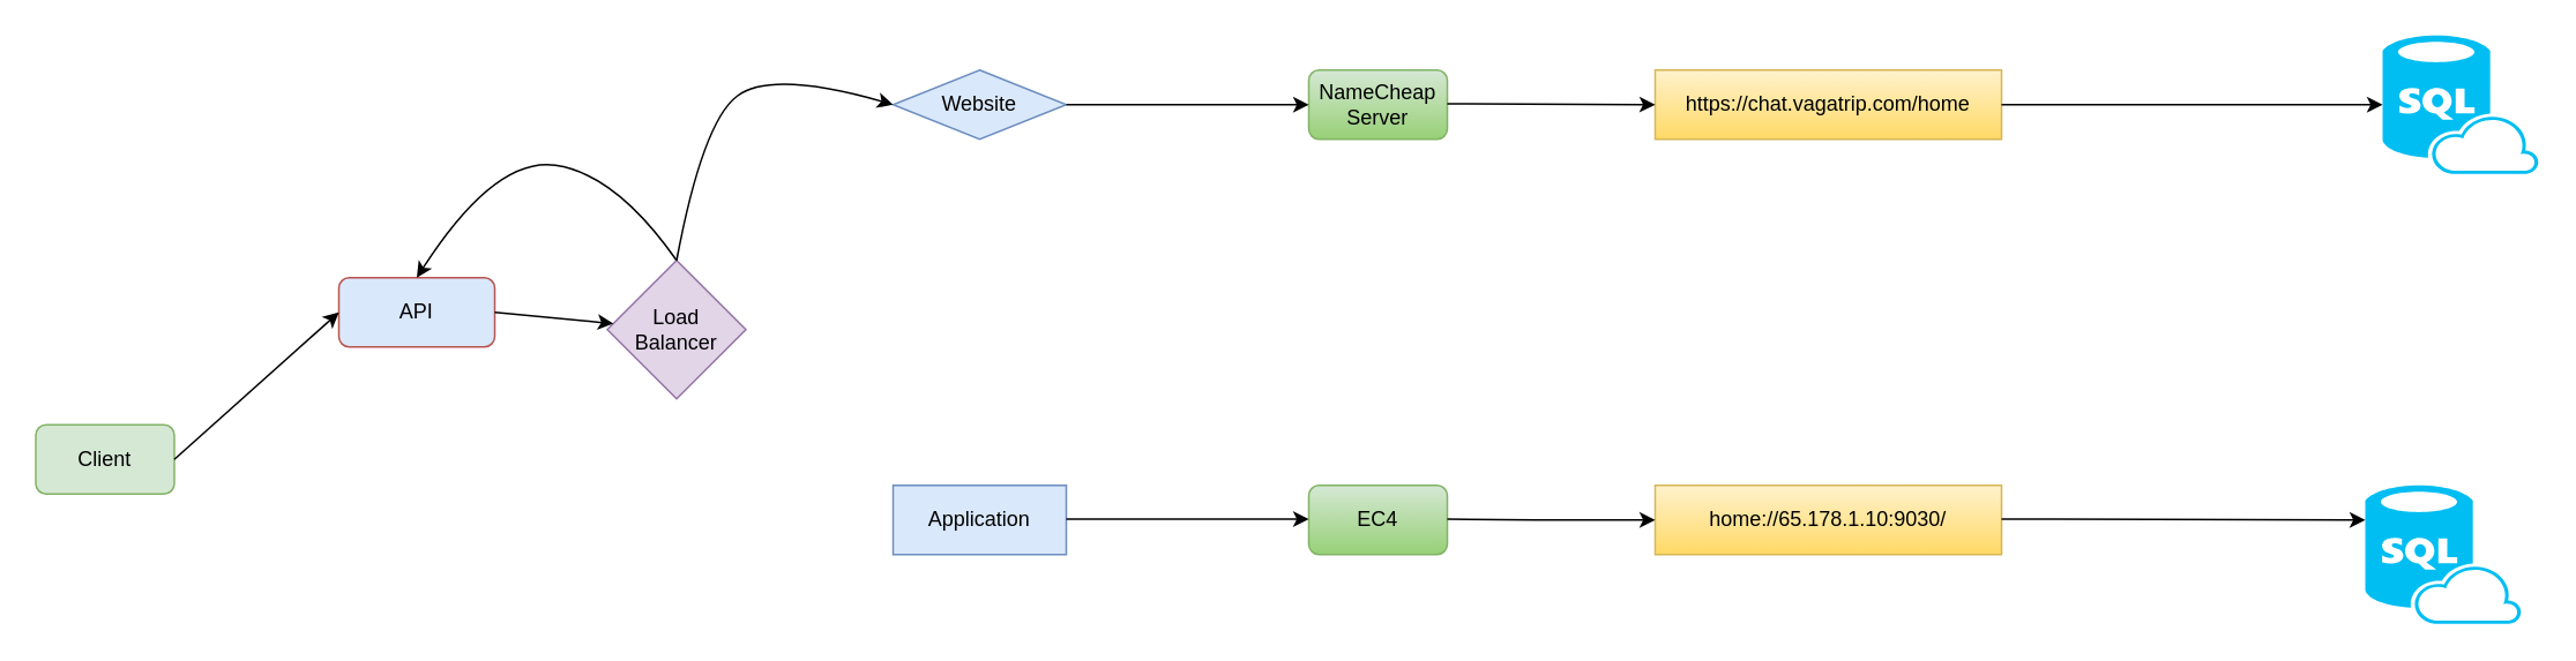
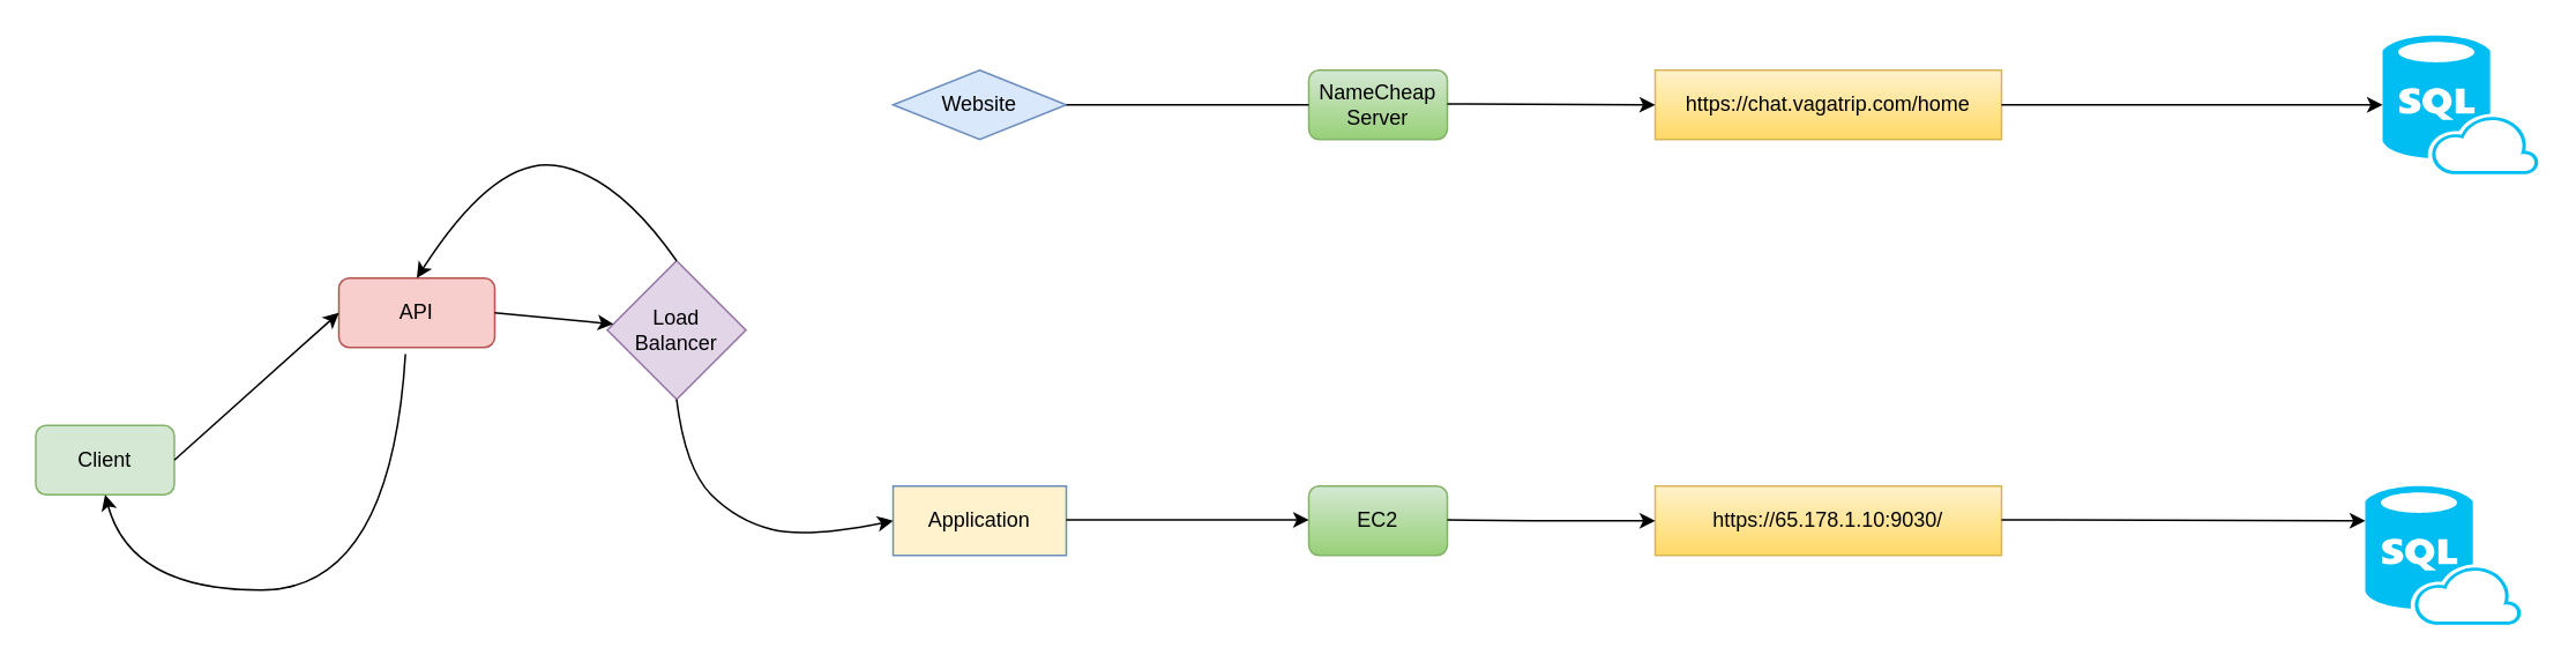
  <mxCell id="0" />
  <mxCell id="1" parent="0" />
  <mxCell id="2" value="Client" style="rounded=1;whiteSpace=wrap;html=1;fillColor=#d5e8d4;strokeColor=#82b366;" vertex="1" parent="1"><mxGeometry x="20" y="245" width="80" height="40" as="geometry" /></mxCell>
- <mxCell id="3" value="API" style="rounded=1;whiteSpace=wrap;html=1;fillColor=#dae8fc;strokeColor=#b85450;" vertex="1" parent="1"><mxGeometry x="195" y="160" width="90" height="40" as="geometry" /></mxCell>
+ <mxCell id="3" value="API" style="rounded=1;whiteSpace=wrap;html=1;fillColor=#f8cecc;strokeColor=#b85450;" vertex="1" parent="1"><mxGeometry x="195" y="160" width="90" height="40" as="geometry" /></mxCell>
  <mxCell id="4" value="Load&lt;br&gt;Balancer" style="rhombus;whiteSpace=wrap;html=1;fillColor=#e1d5e7;strokeColor=#9673a6;" vertex="1" parent="1"><mxGeometry x="350" y="150" width="80" height="80" as="geometry" /></mxCell>
  <mxCell id="5" value="Website" style="rhombus;whiteSpace=wrap;html=1;fillColor=#dae8fc;strokeColor=#6c8ebf;" vertex="1" parent="1"><mxGeometry x="515" y="40" width="100" height="40" as="geometry" /></mxCell>
- <mxCell id="6" value="Application" style="rounded=0;whiteSpace=wrap;html=1;fillColor=#dae8fc;strokeColor=#6c8ebf;" vertex="1" parent="1"><mxGeometry x="515" y="280" width="100" height="40" as="geometry" /></mxCell>
- <mxCell id="7" value="EC4" style="rounded=1;whiteSpace=wrap;html=1;fillColor=#d5e8d4;strokeColor=#82b366;gradientColor=#97d077;" vertex="1" parent="1"><mxGeometry x="755" y="280" width="80" height="40" as="geometry" /></mxCell>
+ <mxCell id="6" value="Application" style="rounded=0;whiteSpace=wrap;html=1;fillColor=#fff2cc;strokeColor=#6c8ebf;" vertex="1" parent="1"><mxGeometry x="515" y="280" width="100" height="40" as="geometry" /></mxCell>
+ <mxCell id="7" value="EC2" style="rounded=1;whiteSpace=wrap;html=1;fillColor=#d5e8d4;strokeColor=#82b366;gradientColor=#97d077;" vertex="1" parent="1"><mxGeometry x="755" y="280" width="80" height="40" as="geometry" /></mxCell>
  <mxCell id="8" value="NameCheap&lt;br&gt;Server" style="rounded=1;whiteSpace=wrap;html=1;fillColor=#d5e8d4;strokeColor=#82b366;gradientColor=#97d077;" vertex="1" parent="1"><mxGeometry x="755" y="40" width="80" height="40" as="geometry" /></mxCell>
  <mxCell id="9" value="https://chat.vagatrip.com/home" style="rounded=0;whiteSpace=wrap;html=1;fillColor=#fff2cc;gradientColor=#ffd966;strokeColor=#d6b656;" vertex="1" parent="1"><mxGeometry x="955" y="40" width="200" height="40" as="geometry" /></mxCell>
- <mxCell id="10" value="home://65.178.1.10:9030/" style="rounded=0;whiteSpace=wrap;html=1;fillColor=#fff2cc;gradientColor=#ffd966;strokeColor=#d6b656;" vertex="1" parent="1"><mxGeometry x="955" y="280" width="200" height="40" as="geometry" /></mxCell>
+ <mxCell id="10" value="https://65.178.1.10:9030/" style="rounded=0;whiteSpace=wrap;html=1;fillColor=#fff2cc;gradientColor=#ffd966;strokeColor=#d6b656;" vertex="1" parent="1"><mxGeometry x="955" y="280" width="200" height="40" as="geometry" /></mxCell>
  <mxCell id="11" value="" style="verticalLabelPosition=bottom;html=1;verticalAlign=top;align=center;strokeColor=none;fillColor=#00BEF2;shape=mxgraph.azure.sql_database_sql_azure;" vertex="1" parent="1"><mxGeometry x="1365" y="280" width="90" height="80" as="geometry" /></mxCell>
  <mxCell id="12" value="" style="verticalLabelPosition=bottom;html=1;verticalAlign=top;align=center;strokeColor=none;fillColor=#00BEF2;shape=mxgraph.azure.sql_database_sql_azure;" vertex="1" parent="1"><mxGeometry x="1375" y="20" width="90" height="80" as="geometry" /></mxCell>
  <mxCell id="13" value="" style="endArrow=classic;html=1;rounded=0;exitX=1;exitY=0.5;exitDx=0;exitDy=0;" edge="1" parent="1" source="2"><mxGeometry width="50" height="50" relative="1" as="geometry"><mxPoint x="475" y="210" as="sourcePoint" /><mxPoint x="195" y="180" as="targetPoint" /></mxGeometry></mxCell>
  <mxCell id="14" value="" style="endArrow=classic;html=1;rounded=0;exitX=1;exitY=0.5;exitDx=0;exitDy=0;" edge="1" parent="1" source="3" target="4"><mxGeometry width="50" height="50" relative="1" as="geometry"><mxPoint x="475" y="210" as="sourcePoint" /><mxPoint x="525" y="160" as="targetPoint" /></mxGeometry></mxCell>
- <mxCell id="17" value="" style="curved=1;endArrow=classic;html=1;rounded=0;exitX=0.5;exitY=0;exitDx=0;exitDy=0;entryX=0;entryY=0.5;entryDx=0;entryDy=0;" edge="1" parent="1" source="4" target="5"><mxGeometry width="50" height="50" relative="1" as="geometry"><mxPoint x="475" y="210" as="sourcePoint" /><mxPoint x="525" y="160" as="targetPoint" /><Array as="points"><mxPoint x="405" y="70" /><mxPoint x="445" y="40" /></Array></mxGeometry></mxCell>
+ <mxCell id="15" value="" style="curved=1;endArrow=classic;html=1;rounded=0;exitX=0.427;exitY=1.095;exitDx=0;exitDy=0;exitPerimeter=0;entryX=0.5;entryY=1;entryDx=0;entryDy=0;" edge="1" parent="1" source="3" target="2"><mxGeometry width="50" height="50" relative="1" as="geometry"><mxPoint x="475" y="210" as="sourcePoint" /><mxPoint x="525" y="160" as="targetPoint" /><Array as="points"><mxPoint x="225" y="340" /><mxPoint x="75" y="340" /></Array></mxGeometry></mxCell>
+ <mxCell id="16" value="" style="curved=1;endArrow=classic;html=1;rounded=0;exitX=0.5;exitY=1;exitDx=0;exitDy=0;entryX=0;entryY=0.5;entryDx=0;entryDy=0;" edge="1" parent="1" source="4" target="6"><mxGeometry width="50" height="50" relative="1" as="geometry"><mxPoint x="475" y="210" as="sourcePoint" /><mxPoint x="525" y="160" as="targetPoint" /><Array as="points"><mxPoint x="395" y="270" /><mxPoint x="425" y="300" /><mxPoint x="465" y="310" /></Array></mxGeometry></mxCell>
  <mxCell id="18" value="" style="curved=1;endArrow=classic;html=1;rounded=0;exitX=0.5;exitY=0;exitDx=0;exitDy=0;entryX=0.5;entryY=0;entryDx=0;entryDy=0;" edge="1" parent="1" source="4" target="3"><mxGeometry width="50" height="50" relative="1" as="geometry"><mxPoint x="475" y="210" as="sourcePoint" /><mxPoint x="525" y="160" as="targetPoint" /><Array as="points"><mxPoint x="355" y="100" /><mxPoint x="285" y="90" /></Array></mxGeometry></mxCell>
- <mxCell id="19" value="" style="endArrow=classic;html=1;rounded=0;entryX=0;entryY=0.5;entryDx=0;entryDy=0;exitX=1;exitY=0.5;exitDx=0;exitDy=0;" edge="1" parent="1" source="5" target="8"><mxGeometry width="50" height="50" relative="1" as="geometry"><mxPoint x="475" y="210" as="sourcePoint" /><mxPoint x="525" y="160" as="targetPoint" /></mxGeometry></mxCell>
+ <mxCell id="19" value="" style="endArrow=none;html=1;rounded=0;entryX=0;entryY=0.5;entryDx=0;entryDy=0;exitX=1;exitY=0.5;exitDx=0;exitDy=0;" edge="1" parent="1" source="5" target="8"><mxGeometry width="50" height="50" relative="1" as="geometry"><mxPoint x="475" y="210" as="sourcePoint" /><mxPoint x="525" y="160" as="targetPoint" /></mxGeometry></mxCell>
  <mxCell id="20" value="" style="endArrow=classic;html=1;rounded=0;entryX=0;entryY=0.5;entryDx=0;entryDy=0;exitX=1;exitY=0.5;exitDx=0;exitDy=0;" edge="1" parent="1"><mxGeometry width="50" height="50" relative="1" as="geometry"><mxPoint x="615" y="299.5" as="sourcePoint" /><mxPoint x="755" y="299.5" as="targetPoint" /></mxGeometry></mxCell>
  <mxCell id="21" value="" style="endArrow=classic;html=1;rounded=0;exitX=1;exitY=0.5;exitDx=0;exitDy=0;" edge="1" parent="1"><mxGeometry width="50" height="50" relative="1" as="geometry"><mxPoint x="835" y="59.5" as="sourcePoint" /><mxPoint x="955" y="60" as="targetPoint" /></mxGeometry></mxCell>
  <mxCell id="22" value="" style="endArrow=classic;html=1;rounded=0;exitX=1;exitY=0.5;exitDx=0;exitDy=0;" edge="1" parent="1"><mxGeometry width="50" height="50" relative="1" as="geometry"><mxPoint x="835" y="299.5" as="sourcePoint" /><mxPoint x="955" y="300" as="targetPoint" /><Array as="points"><mxPoint x="885" y="300" /></Array></mxGeometry></mxCell>
  <mxCell id="23" value="" style="endArrow=classic;html=1;rounded=0;exitX=1;exitY=0.5;exitDx=0;exitDy=0;" edge="1" parent="1" source="9" target="12"><mxGeometry width="50" height="50" relative="1" as="geometry"><mxPoint x="1195" y="210" as="sourcePoint" /><mxPoint x="1245" y="160" as="targetPoint" /></mxGeometry></mxCell>
  <mxCell id="24" value="" style="endArrow=classic;html=1;rounded=0;exitX=1;exitY=0.5;exitDx=0;exitDy=0;" edge="1" parent="1"><mxGeometry width="50" height="50" relative="1" as="geometry"><mxPoint x="1155" y="299.5" as="sourcePoint" /><mxPoint x="1365" y="300" as="targetPoint" /></mxGeometry></mxCell>
